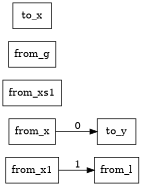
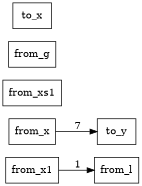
  digraph {
    rankdir=LR
    node [fillcolor=white shape=box style=filled]
    n1 [label=<from_l>]
    n2 [label=<from_x1>]
    n3 [label=<from_x>]
    n4 [label=<to_y>]
    n5 [label=<from_xs1>]
    n6 [label=<from_g>]
    n7 [label=<to_x>]
    n2 -> n1 [label=1]
-   n3 -> n4 [label=0]
+   n3 -> n4 [label=7]
  }
